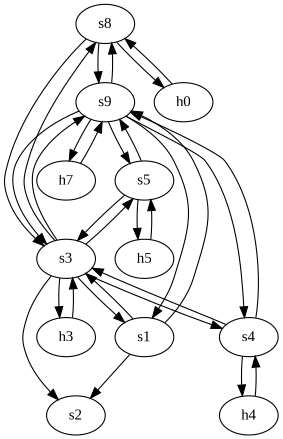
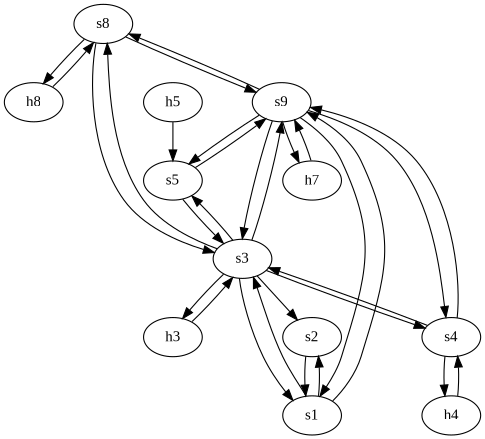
  strict digraph {
    fontname="Liberation Serif"
    node [fontname="Liberation Serif" type=switch]
    edge [capacity="1Gbps" cost=1 dst_port=1 fontname="Liberation Serif" src_port=1]
    n1 [label=s8]
    n2 [label=s9]
    s3
-   h0 [ip="111.0.0.0" mac="00:00:00:00:0:0" type=host]
+   h0 [ip="111.0.0.0" mac="00:00:00:00:0:0" type=host label=h8]
    s1
    n6 [ip="111.0.6.6" label=h7 mac="00:00:00:00:6:6" type=host]
    s4
    s5
    s2
    h3 [ip="111.0.3.3" mac="00:00:00:00:3:3" type=host]
    h4 [ip="111.0.4.4" mac="00:00:00:00:4:4" type=host]
    h5 [ip="111.0.5.5" mac="00:00:00:00:5:5" type=host]
    n1 -> n2 [dst_port=2 src_port=3]
    n1 -> s3 [dst_port=2 src_port=2]
    n1 -> h0
    n2 -> n1 [dst_port=3 src_port=2]
    n2 -> s3 [dst_port=9 src_port=5]
    n2 -> s1 [dst_port=4 src_port=3]
    n2 -> n6
    n2 -> s4 [dst_port=3 src_port=6]
    n2 -> s5 [dst_port=4 src_port=7]
    s3 -> n1 [dst_port=2 src_port=2]
    s3 -> n2 [dst_port=5 src_port=9]
    s3 -> s1 [dst_port=3 src_port=3]
    s3 -> s4 [dst_port=2 src_port=5]
    s3 -> s5 [dst_port=3 src_port=7]
    s3 -> s2 [dst_port=3 src_port=4]
    s3 -> h3
    h0 -> n1
    s1 -> n2 [dst_port=3 src_port=4]
    s1 -> s3 [dst_port=3 src_port=3]
    s1 -> s2 [dst_port=2 src_port=2]
    n6 -> n2
    s4 -> n2 [dst_port=6 src_port=3]
    s4 -> s3 [dst_port=5 src_port=2]
    s4 -> h4
    s5 -> n2 [dst_port=7 src_port=4]
    s5 -> s3 [dst_port=7 src_port=3]
-   s5 -> h5
+   s2 -> s1 [dst_port=2 src_port=2]
    h3 -> s3
    h4 -> s4
    h5 -> s5
  }
